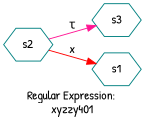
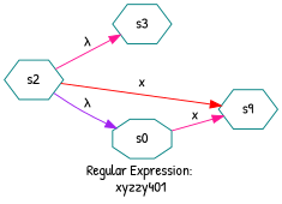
  digraph {
    fontname="Patrick Hand"
    label="Regular Expression: \nxyzzy401"
    rankdir=LR
    node [color=teal fontname="Patrick Hand" shape=hexagon]
    edge [color=deeppink fontname="Patrick Hand"]
    s3
-   s1
+   s1 [label=s9]
+   s0 [shape=octagon]
    s2
-   s2 -> s3 [label="τ"]
+   s0 -> s1 [label=x]
+   s2 -> s3 [label="λ"]
    s2 -> s1 [color=red label=x]
+   s2 -> s0 [color=purple label="λ"]
  }
